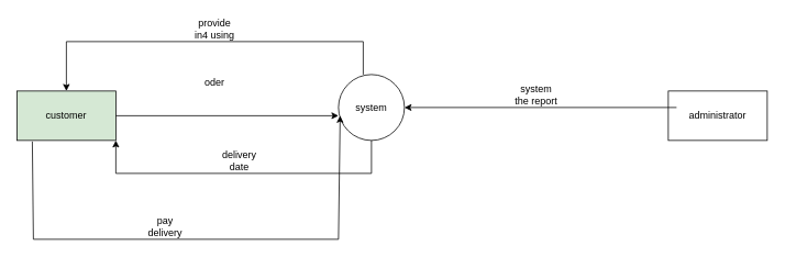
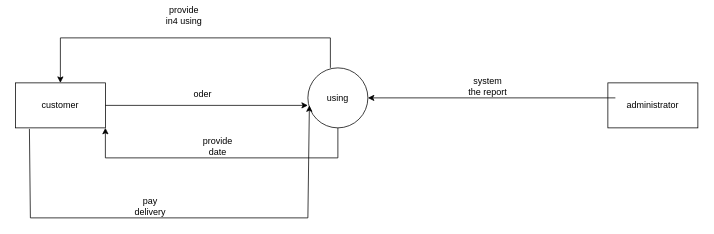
  <mxCell id="0" />
  <mxCell id="1" parent="0" />
- <mxCell id="2" value="system" style="ellipse;whiteSpace=wrap;html=1;aspect=fixed;" vertex="1" parent="1"><mxGeometry x="410" y="90" width="80" height="80" as="geometry" /></mxCell>
- <mxCell id="3" value="customer" style="rounded=0;whiteSpace=wrap;html=1;fillColor=#d5e8d4;" vertex="1" parent="1"><mxGeometry x="20" y="110" width="120" height="60" as="geometry" /></mxCell>
+ <mxCell id="2" value="using" style="ellipse;whiteSpace=wrap;html=1;aspect=fixed;" vertex="1" parent="1"><mxGeometry x="410" y="90" width="80" height="80" as="geometry" /></mxCell>
+ <mxCell id="3" value="customer" style="rounded=0;whiteSpace=wrap;html=1;" vertex="1" parent="1"><mxGeometry x="20" y="110" width="120" height="60" as="geometry" /></mxCell>
  <mxCell id="4" value="administrator" style="rounded=0;whiteSpace=wrap;html=1;" vertex="1" parent="1"><mxGeometry x="810" y="110" width="120" height="60" as="geometry" /></mxCell>
  <mxCell id="5" value="" style="endArrow=classic;html=1;rounded=0;entryX=0.5;entryY=0;entryDx=0;entryDy=0;" edge="1" parent="1" target="3"><mxGeometry width="50" height="50" relative="1" as="geometry"><mxPoint x="440" y="90" as="sourcePoint" /><mxPoint x="310" y="90" as="targetPoint" /><Array as="points"><mxPoint x="440" y="50" /><mxPoint x="80" y="50" /></Array></mxGeometry></mxCell>
- <mxCell id="6" value="provide in4 using" style="text;html=1;strokeColor=none;fillColor=none;align=center;verticalAlign=middle;whiteSpace=wrap;rounded=0;" vertex="1" parent="1"><mxGeometry x="230" y="20" width="60" height="30" as="geometry" /></mxCell>
+ <mxCell id="6" value="provide in4 using" style="text;html=1;strokeColor=none;fillColor=none;align=center;verticalAlign=middle;whiteSpace=wrap;rounded=0;" vertex="1" parent="1"><mxGeometry x="215" y="5" width="60" height="30" as="geometry" /></mxCell>
  <mxCell id="7" value="" style="endArrow=classic;html=1;rounded=0;exitX=0.156;exitY=1.022;exitDx=0;exitDy=0;entryX=0.025;entryY=0.625;entryDx=0;entryDy=0;entryPerimeter=0;exitPerimeter=0;" edge="1" parent="1" source="3" target="2"><mxGeometry width="50" height="50" relative="1" as="geometry"><mxPoint x="190" y="170" as="sourcePoint" /><mxPoint x="240" y="120" as="targetPoint" /><Array as="points"><mxPoint x="40" y="290" /><mxPoint x="410" y="290" /></Array></mxGeometry></mxCell>
- <mxCell id="8" value="oder" style="text;html=1;strokeColor=none;fillColor=none;align=center;verticalAlign=middle;whiteSpace=wrap;rounded=0;" vertex="1" parent="1"><mxGeometry x="230" y="85" width="60" height="30" as="geometry" /></mxCell>
+ <mxCell id="8" value="oder" style="text;html=1;strokeColor=none;fillColor=none;align=center;verticalAlign=middle;whiteSpace=wrap;rounded=0;" vertex="1" parent="1"><mxGeometry x="240" y="110" width="60" height="30" as="geometry" /></mxCell>
  <mxCell id="9" value="" style="endArrow=classic;html=1;rounded=0;entryX=1;entryY=1;entryDx=0;entryDy=0;" edge="1" parent="1" source="2" target="3"><mxGeometry width="50" height="50" relative="1" as="geometry"><mxPoint x="270" y="290" as="sourcePoint" /><mxPoint x="320" y="240" as="targetPoint" /><Array as="points"><mxPoint x="450" y="210" /><mxPoint x="140" y="210" /></Array></mxGeometry></mxCell>
- <mxCell id="10" value="delivery date" style="text;html=1;strokeColor=none;fillColor=none;align=center;verticalAlign=middle;whiteSpace=wrap;rounded=0;" vertex="1" parent="1"><mxGeometry x="260" y="180" width="60" height="30" as="geometry" /></mxCell>
+ <mxCell id="10" value="provide date" style="text;html=1;strokeColor=none;fillColor=none;align=center;verticalAlign=middle;whiteSpace=wrap;rounded=0;" vertex="1" parent="1"><mxGeometry x="260" y="180" width="60" height="30" as="geometry" /></mxCell>
  <mxCell id="11" value="" style="endArrow=classic;html=1;rounded=0;" edge="1" parent="1" source="3"><mxGeometry width="50" height="50" relative="1" as="geometry"><mxPoint x="230" y="320" as="sourcePoint" /><mxPoint x="410" y="140" as="targetPoint" /></mxGeometry></mxCell>
  <mxCell id="12" value="pay delivery" style="text;html=1;strokeColor=none;fillColor=none;align=center;verticalAlign=middle;whiteSpace=wrap;rounded=0;" vertex="1" parent="1"><mxGeometry x="170" y="260" width="60" height="30" as="geometry" /></mxCell>
  <mxCell id="13" value="" style="endArrow=classic;html=1;rounded=0;entryX=1;entryY=0.5;entryDx=0;entryDy=0;" edge="1" parent="1" target="2"><mxGeometry width="50" height="50" relative="1" as="geometry"><mxPoint x="820" y="130" as="sourcePoint" /><mxPoint x="740" y="130" as="targetPoint" /></mxGeometry></mxCell>
  <mxCell id="14" value="system the report" style="text;html=1;strokeColor=none;fillColor=none;align=center;verticalAlign=middle;whiteSpace=wrap;rounded=0;" vertex="1" parent="1"><mxGeometry x="620" y="100" width="60" height="30" as="geometry" /></mxCell>
